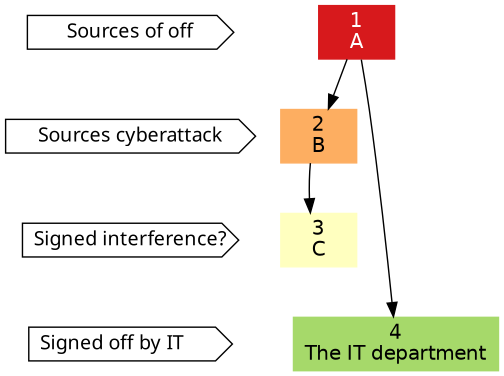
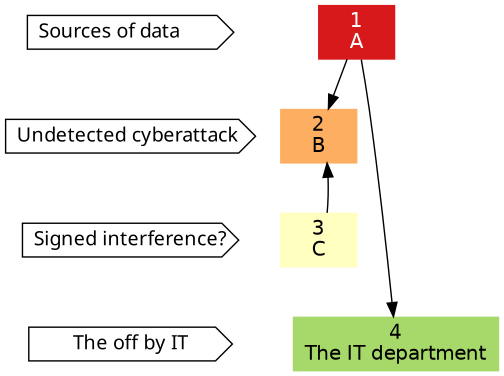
  digraph {
    color=red
    compound=true
    fontname=Helvetica
    fontsize=24
    labelloc=t
    rankdir=TB
    node [fontname=Monaco shape=cds]
-   n1 [label="Sources cyberattack"]
+   n1 [label="Undetected cyberattack "]
    n2 [color="/rdylgn5/2" fillcolor="/rdylgn5/2" fontcolor=black fontname=Helvetica label="2\nB" shape=box style=filled]
-   n3 [label="Sources of off"]
+   n3 [label="Sources of data        "]
    n4 [color="/rdylgn5/1" fillcolor="/rdylgn5/1" fontcolor=white fontname=Helvetica label="1\nA" shape=box style=filled]
    n5 [label="Signed interference?"]
    n6 [color="/rdylgn5/3" fillcolor="/rdylgn5/3" fontcolor=black fontname=Helvetica label="3\nC" shape=box style=filled]
-   n7 [label="Signed off by IT       "]
+   n7 [label="The off by IT"]
    n8 [color="/rdylgn5/4" fillcolor="/rdylgn5/4" fontcolor=black fontname=Helvetica label="4\nThe IT department" shape=box style=filled]
    subgraph sub_1 {
      rank=same
      n1
      n2
    }
    subgraph sub_2 {
      rank=same
      n3
      n4
    }
    subgraph sub_3 {
      rank=same
      n5
      n6
    }
    subgraph sub_4 {
      rank=same
      n7
      n8
    }
    n1 -> n5 [style=invis]
-   n2 -> n6
+   n6 -> n2
    n3 -> n1 [style=invis]
    n4 -> n2
    n4 -> n8
    n5 -> n7 [style=invis]
  }
